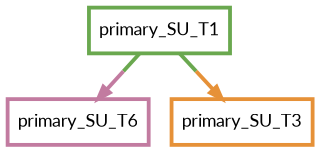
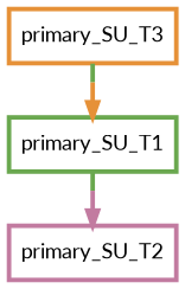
  digraph {
    node [fillcolor=white fontname=Lato penwidth=3.0 shape=box]
    edge [penwidth=3]
    primary_SU_T1 [color="#6aa84fff"]
-   primary_SU_T2 [color="#c27ba0ff" label=primary_SU_T6]
+   primary_SU_T2 [color="#c27ba0ff"]
    n3 [color="#e69138ff" label=primary_SU_T3]
    primary_SU_T1 -> primary_SU_T2 [color="#6aa84fff;0.5:#c27ba0ff"]
-   primary_SU_T1 -> n3 [color="#6aa84fff;0.5:#e69138ff"]
+   n3 -> primary_SU_T1 [color="#6aa84fff;0.5:#e69138ff"]
  }
